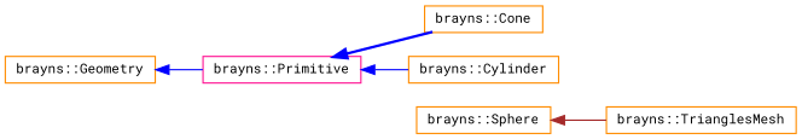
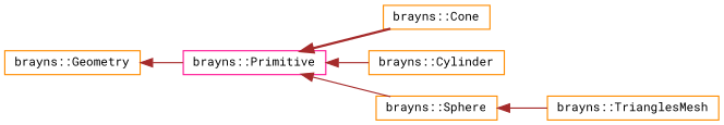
  digraph {
    fontname="Roboto Mono"
    rankdir=LR
    node [color=darkorange fillcolor=white fontname="Roboto Mono" fontsize=10 shape=record style=filled]
    edge [color=brown dir=back fontname="Roboto Mono" fontsize=10 labelfontname=Sans labelfontsize=10 style=solid]
    n1 [height=0.2 label="brayns::Geometry" width=0.4]
    n2 [color=deeppink height=0.2 label="brayns::Primitive" width=0.4]
    n3 [height=0.2 label="brayns::Cone" width=0.4]
    n4 [height=0.2 label="brayns::Cylinder" width=0.4]
    n5 [height=0.2 label="brayns::Sphere" width=0.4]
    n6 [height=0.2 label="brayns::TrianglesMesh" width=0.4]
-   n1 -> n2 [color=blue]
-   n2 -> n3 [color=blue style=bold]
-   n2 -> n4 [color=blue]
+   n1 -> n2
+   n2 -> n3 [style=bold]
+   n2 -> n4
+   n2 -> n5
    n5 -> n6
  }
